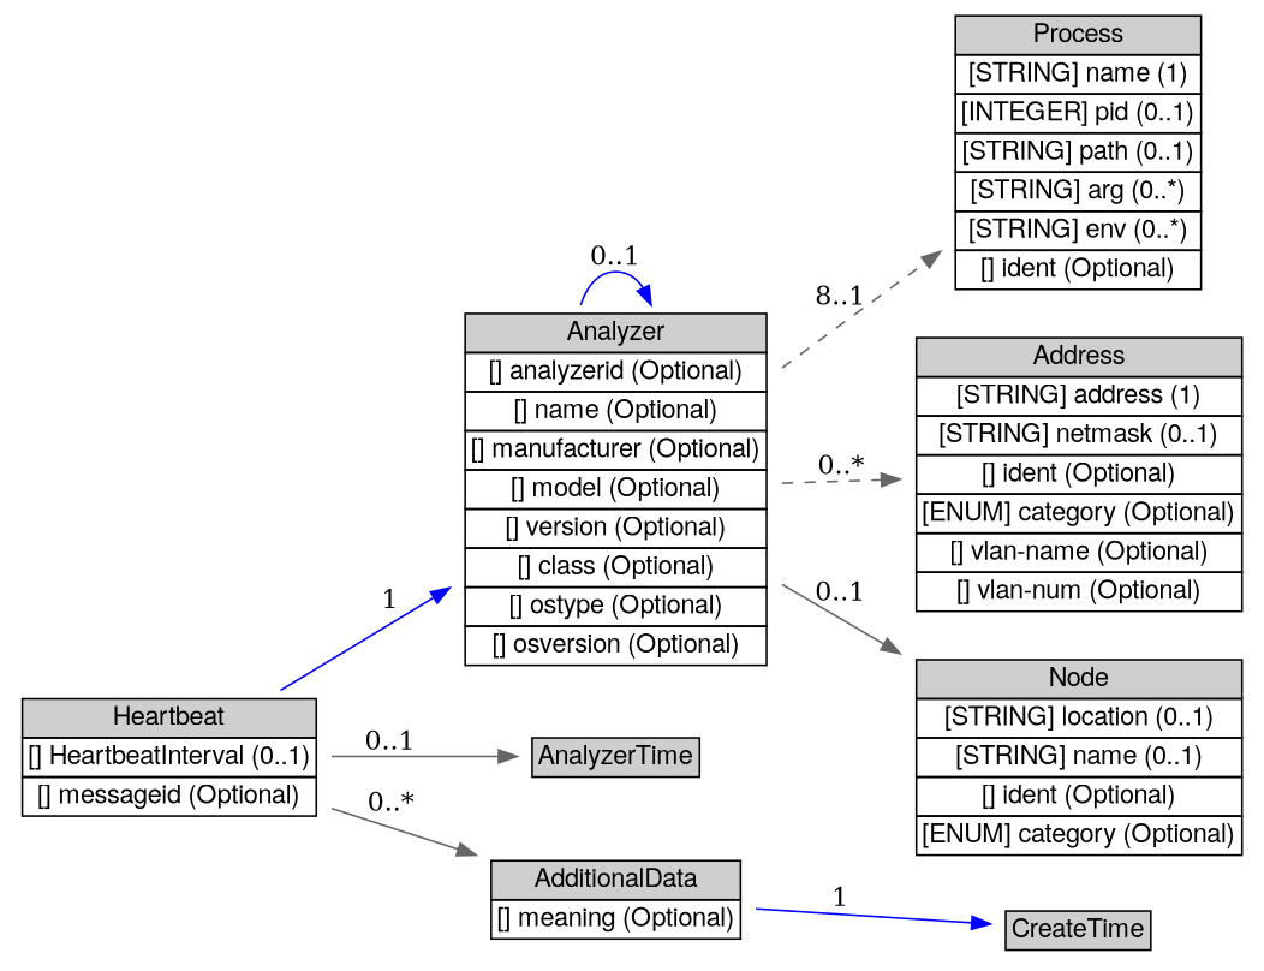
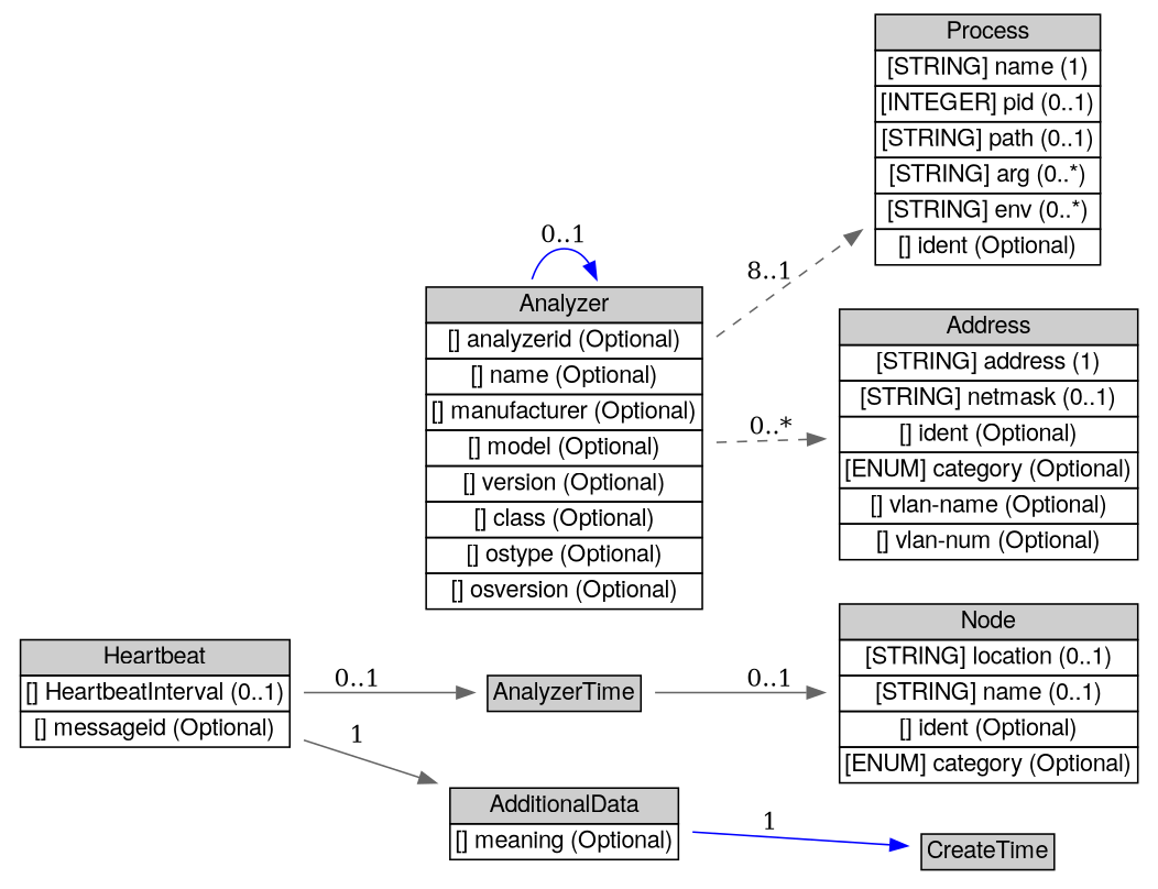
  digraph {
    rankdir=LR
    node [shape=plaintext]
    edge [color=gray40 style=solid]
    n1 [height=0.98611 label=<<table BORDER="0" CELLBORDER="1" CELLSPACING="0"> <tr> <td BGCOLOR="#CECECE" HREF="../IDMEFv1/Heartbeat.html" TITLE="Analyzers use Heartbeat messages to indicate their current status to managers. Heartbeats are intended to be sent in a regular period, say, every ten minutes or every hour. The receipt of a Heartbeat message from an analyzer indicates to the manager that the analyzer is up and running; lack of a Heartbeat message (or more likely, lack of some number of consecutive Heartbeat messages) indicates that the analyzer or its network connection has failed. "><FONT FACE="Nimbus Sans L">Heartbeat</FONT></td> </tr>" %<tr><td  HREF="../IDMEFv1/Heartbeat.html" TITLE="The interval in seconds at which heartbeats are generated."><FONT FACE="Nimbus Sans L">[] HeartbeatInterval (0..1)</FONT></td></tr>%<tr><td  HREF="../IDMEFv1/Heartbeat.html" TITLE="A unique identifier for the heartbeat; see Section 3.2.9."><FONT FACE="Nimbus Sans L">[] messageid (Optional)</FONT></td></tr>%</table>> width=2.4028]
    n2 [height=2.7361 label=<<table BORDER="0" CELLBORDER="1" CELLSPACING="0"> <tr> <td BGCOLOR="#CECECE" HREF="../IDMEFv1/Analyzer.html" TITLE="The Analyzer class identifies the analyzer from which the Alert or Heartbeat message originates. Only one analyzer may be encoded for each alert or heartbeat, and that MUST be the analyzer at which the alert or heartbeat originated. Although the IDMEF data model does not prevent the use of hierarchical intrusion detection systems (where alerts get relayed up the tree), it does not provide any way to record the identity of the &quot;relay&quot; analyzers along the path from the originating analyzer to the manager that ultimately receives the alert. "><FONT FACE="Nimbus Sans L">Analyzer</FONT></td> </tr>" %<tr><td  HREF="../IDMEFv1/Analyzer.html" TITLE="(but see below).  A unique identifier for the analyzer; see Section 3.2.9."><FONT FACE="Nimbus Sans L">[] analyzerid (Optional)</FONT></td></tr>%<tr><td  HREF="../IDMEFv1/Analyzer.html" TITLE="An explicit name for the analyzer that may be easier to understand than the analyzerid."><FONT FACE="Nimbus Sans L">[] name (Optional)</FONT></td></tr>%<tr><td  HREF="../IDMEFv1/Analyzer.html" TITLE="The manufacturer of the analyzer software and/or hardware."><FONT FACE="Nimbus Sans L">[] manufacturer (Optional)</FONT></td></tr>%<tr><td  HREF="../IDMEFv1/Analyzer.html" TITLE="The model name/number of the analyzer software and/or hardware."><FONT FACE="Nimbus Sans L">[] model (Optional)</FONT></td></tr>%<tr><td  HREF="../IDMEFv1/Analyzer.html" TITLE="The version number of the analyzer software and/or hardware."><FONT FACE="Nimbus Sans L">[] version (Optional)</FONT></td></tr>%<tr><td  HREF="../IDMEFv1/Analyzer.html" TITLE="The class of analyzer software and/or hardware."><FONT FACE="Nimbus Sans L">[] class (Optional)</FONT></td></tr>%<tr><td  HREF="../IDMEFv1/Analyzer.html" TITLE="Operating system name.  On POSIX 1003.1 compliant systems, this is the value returned in utsname.sysname by the uname() system call, or the output of the &quot;uname -s&quot; command."><FONT FACE="Nimbus Sans L">[] ostype (Optional)</FONT></td></tr>%<tr><td  HREF="../IDMEFv1/Analyzer.html" TITLE="Operating system version.  On POSIX 1003.1 compliant systems, this is the value returned in utsname.release by the uname() system call, or the output of the &quot;uname -r&quot; command."><FONT FACE="Nimbus Sans L">[] osversion (Optional)</FONT></td></tr>%</table>> width=2.4722]
    n3 [height=0.5 label=<<table BORDER="0" CELLBORDER="1" CELLSPACING="0"> <tr> <td BGCOLOR="#CECECE" HREF="../IDMEFv1/AnalyzerTime.html" TITLE="The AnalyzerTime class is used to indicate the current date and time on the analyzer. Its values should be filled in as late as possible in the message transmission process, ideally immediately before placing the message &quot;on the wire&quot;. "><FONT FACE="Nimbus Sans L">AnalyzerTime</FONT></td> </tr>" %</table>> width=1.4722]
    n4 [height=0.69444 label=<<table BORDER="0" CELLBORDER="1" CELLSPACING="0"> <tr> <td BGCOLOR="#CECECE" HREF="../IDMEFv1/AdditionalData.html" TITLE="The AdditionalData class is used to provide information that cannot be represented by the data model. AdditionalData can be used to provide atomic data (integers, strings, etc.) in cases where only small amounts of additional information need to be sent; it can also be used to extend the data model and the DTD to support the transmission of complex data (such as packet headers). Detailed instructions for extending the data model and the DTD are provided in Section 5. "><FONT FACE="Nimbus Sans L">AdditionalData</FONT></td> </tr>" %<tr><td  HREF="../IDMEFv1/AdditionalData.html" TITLE="A string describing the meaning of the element content. These values will be vendor/implementation dependent; the method for ensuring that managers understand the strings sent by analyzers is outside the scope of this specification.  A list of acceptable meaning keywords is not within the scope of the document, although later versions may undertake to establish such a list."><FONT FACE="Nimbus Sans L">[] meaning (Optional)</FONT></td></tr>%</table>> width=2.0833]
    n5 [height=1.5694 label=<<table BORDER="0" CELLBORDER="1" CELLSPACING="0"> <tr> <td BGCOLOR="#CECECE" HREF="../IDMEFv1/Node.html" TITLE="The Node class is used to identify hosts and other network devices (routers, switches, etc.). "><FONT FACE="Nimbus Sans L">Node</FONT></td> </tr>" %<tr><td  HREF="../IDMEFv1/Node.html" TITLE="The location of the equipment."><FONT FACE="Nimbus Sans L">[STRING] location (0..1)</FONT></td></tr>%<tr><td  HREF="../IDMEFv1/Node.html" TITLE="The name of the equipment.  This information MUST be provided if no Address information is given."><FONT FACE="Nimbus Sans L">[STRING] name (0..1)</FONT></td></tr>%<tr><td  HREF="../IDMEFv1/Node.html" TITLE="A unique identifier for the node; see Section 3.2.9."><FONT FACE="Nimbus Sans L">[] ident (Optional)</FONT></td></tr>%<tr><td  HREF="../IDMEFv1/Node.html" TITLE="The &quot;domain&quot; from which the name information was obtained, if relevant.  The permitted values for this attribute are shown in the table below.  The default value is &quot;unknown&quot;. (See also Section 10 for extensions to the table.)"><FONT FACE="Nimbus Sans L">[ENUM] category (Optional)</FONT></td></tr>%</table>> width=2.6389]
    n6 [height=2.1528 label=<<table BORDER="0" CELLBORDER="1" CELLSPACING="0"> <tr> <td BGCOLOR="#CECECE" HREF="../IDMEFv1/Process.html" TITLE="The Process class is used to describe processes being executed on sources, targets, and analyzers. "><FONT FACE="Nimbus Sans L">Process</FONT></td> </tr>" %<tr><td  HREF="../IDMEFv1/Process.html" TITLE="The name of the program being executed. This is a short name; path and argument information are provided elsewhere."><FONT FACE="Nimbus Sans L">[STRING] name (1)</FONT></td></tr>%<tr><td  HREF="../IDMEFv1/Process.html" TITLE="The process identifier of the process."><FONT FACE="Nimbus Sans L">[INTEGER] pid (0..1)</FONT></td></tr>%<tr><td  HREF="../IDMEFv1/Process.html" TITLE="The full path of the program being executed."><FONT FACE="Nimbus Sans L">[STRING] path (0..1)</FONT></td></tr>%<tr><td  HREF="../IDMEFv1/Process.html" TITLE="A command-line argument to the program. Multiple arguments may be specified (they are assumed to have occurred in the same order they are provided) with multiple uses of arg."><FONT FACE="Nimbus Sans L">[STRING] arg (0..*)</FONT></td></tr>%<tr><td  HREF="../IDMEFv1/Process.html" TITLE="An environment string associated with the process; generally of the format &quot;VARIABLE=value&quot;.  Multiple environment strings may be specified with multiple uses of env."><FONT FACE="Nimbus Sans L">[STRING] env (0..*)</FONT></td></tr>%<tr><td  HREF="../IDMEFv1/Process.html" TITLE="A unique identifier for the process; see Section 3.2.9."><FONT FACE="Nimbus Sans L">[] ident (Optional)</FONT></td></tr>%</table>> width=2.0556]
    n7 [height=2.1528 label=<<table BORDER="0" CELLBORDER="1" CELLSPACING="0"> <tr> <td BGCOLOR="#CECECE" HREF="../IDMEFv1/Address.html" TITLE="The Address class is used to represent network, hardware, and application addresses. "><FONT FACE="Nimbus Sans L">Address</FONT></td> </tr>" %<tr><td  HREF="../IDMEFv1/Address.html" TITLE="The address information.  The format of this data is governed by the category attribute."><FONT FACE="Nimbus Sans L">[STRING] address (1)</FONT></td></tr>%<tr><td  HREF="../IDMEFv1/Address.html" TITLE="The network mask for the address, if appropriate."><FONT FACE="Nimbus Sans L">[STRING] netmask (0..1)</FONT></td></tr>%<tr><td  HREF="../IDMEFv1/Address.html" TITLE="A unique identifier for the address; see Section 3.2.9."><FONT FACE="Nimbus Sans L">[] ident (Optional)</FONT></td></tr>%<tr><td  HREF="../IDMEFv1/Address.html" TITLE="The type of address represented.  The permitted values for this attribute are shown below.  The default value is &quot;unknown&quot;.  (See also Section 10.)"><FONT FACE="Nimbus Sans L">[ENUM] category (Optional)</FONT></td></tr>%<tr><td  HREF="../IDMEFv1/Address.html" TITLE="The name of the Virtual LAN to which the address belongs."><FONT FACE="Nimbus Sans L">[] vlan-name (Optional)</FONT></td></tr>%<tr><td  HREF="../IDMEFv1/Address.html" TITLE="The number of the Virtual LAN to which the address belongs."><FONT FACE="Nimbus Sans L">[] vlan-num (Optional)</FONT></td></tr>%</table>> width=2.6389]
    n8 [height=0.5 label=<<table BORDER="0" CELLBORDER="1" CELLSPACING="0"> <tr> <td BGCOLOR="#CECECE" HREF="../IDMEFv1/CreateTime.html" TITLE="The CreateTime class is used to indicate the date and time the alert or heartbeat was created by the analyzer. "><FONT FACE="Nimbus Sans L">CreateTime</FONT></td> </tr>" %</table>> width=1.3056]
-   n1 -> n2 [color=blue label=1]
    n1 -> n3 [label="0..1"]
-   n1 -> n4 [label="0..*"]
+   n1 -> n4 [label=1]
    n2 -> n2 [color=blue label="0..1"]
-   n2 -> n5 [label="0..1"]
+   n3 -> n5 [label="0..1"]
    n2 -> n6 [label="8..1" style=dashed]
    n2 -> n7 [label="0..*" style=dashed]
    n4 -> n8 [color=blue label=1]
  }
